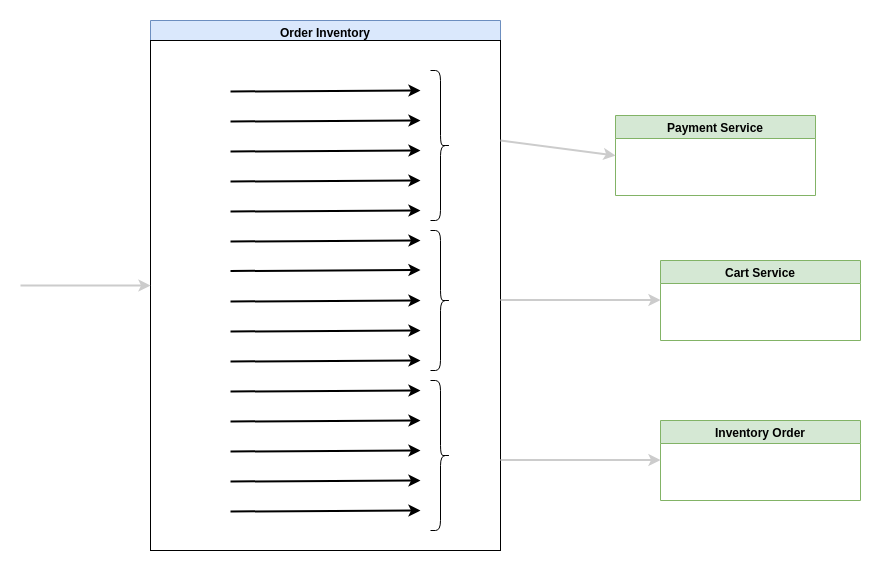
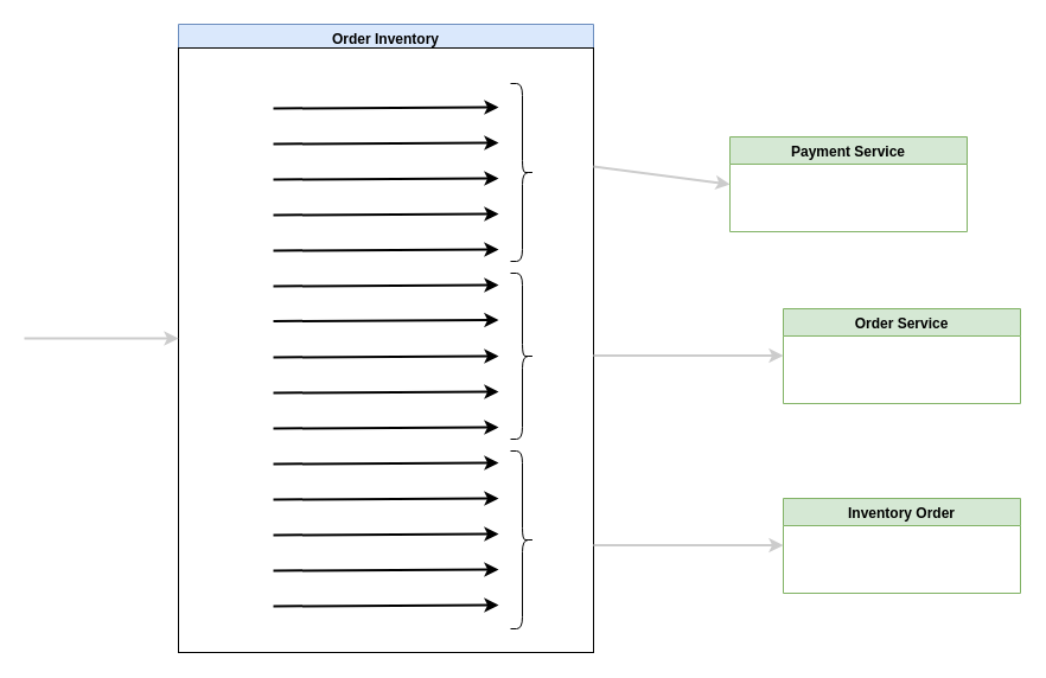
  <mxCell id="0" />
  <mxCell id="1" parent="0" />
  <mxCell id="2" value="Order Inventory" style="swimlane;fillColor=#dae8fc;strokeColor=#6c8ebf;" parent="1" vertex="1"><mxGeometry x="150" y="20" width="350" height="530" as="geometry" /></mxCell>
  <mxCell id="3" value="" style="rounded=0;whiteSpace=wrap;html=1;" vertex="1" parent="2"><mxGeometry y="20" width="350" height="510" as="geometry" /></mxCell>
  <mxCell id="4" value="" style="endArrow=classic;html=1;entryX=0.862;entryY=0.22;entryDx=0;entryDy=0;entryPerimeter=0;strokeWidth=2;" parent="2" edge="1"><mxGeometry width="50" height="50" relative="1" as="geometry"><mxPoint x="80.01" y="101" as="sourcePoint" /><mxPoint x="269.99" y="100" as="targetPoint" /></mxGeometry></mxCell>
  <mxCell id="5" value="" style="endArrow=classic;html=1;entryX=0.862;entryY=0.22;entryDx=0;entryDy=0;entryPerimeter=0;strokeWidth=2;" parent="2" edge="1"><mxGeometry width="50" height="50" relative="1" as="geometry"><mxPoint x="80.01" y="131" as="sourcePoint" /><mxPoint x="269.99" y="130" as="targetPoint" /></mxGeometry></mxCell>
  <mxCell id="6" value="" style="endArrow=classic;html=1;entryX=0.862;entryY=0.22;entryDx=0;entryDy=0;entryPerimeter=0;strokeWidth=2;" parent="2" edge="1"><mxGeometry width="50" height="50" relative="1" as="geometry"><mxPoint x="80.01" y="161" as="sourcePoint" /><mxPoint x="269.99" y="160" as="targetPoint" /></mxGeometry></mxCell>
  <mxCell id="7" value="" style="endArrow=classic;html=1;entryX=0.862;entryY=0.22;entryDx=0;entryDy=0;entryPerimeter=0;strokeWidth=2;" parent="2" edge="1"><mxGeometry width="50" height="50" relative="1" as="geometry"><mxPoint x="80.01" y="191" as="sourcePoint" /><mxPoint x="269.99" y="190" as="targetPoint" /></mxGeometry></mxCell>
  <mxCell id="8" value="" style="endArrow=classic;html=1;entryX=0.862;entryY=0.22;entryDx=0;entryDy=0;entryPerimeter=0;strokeWidth=2;" parent="2" edge="1"><mxGeometry width="50" height="50" relative="1" as="geometry"><mxPoint x="80.01" y="221" as="sourcePoint" /><mxPoint x="269.99" y="220" as="targetPoint" /></mxGeometry></mxCell>
  <mxCell id="9" value="" style="endArrow=classic;html=1;entryX=0.862;entryY=0.22;entryDx=0;entryDy=0;entryPerimeter=0;strokeWidth=2;" parent="2" edge="1"><mxGeometry width="50" height="50" relative="1" as="geometry"><mxPoint x="80.01" y="250.5" as="sourcePoint" /><mxPoint x="269.99" y="249.5" as="targetPoint" /></mxGeometry></mxCell>
  <mxCell id="10" value="" style="endArrow=classic;html=1;entryX=0.862;entryY=0.22;entryDx=0;entryDy=0;entryPerimeter=0;strokeWidth=2;" parent="2" edge="1"><mxGeometry width="50" height="50" relative="1" as="geometry"><mxPoint x="80.01" y="281" as="sourcePoint" /><mxPoint x="269.99" y="280" as="targetPoint" /></mxGeometry></mxCell>
  <mxCell id="11" value="" style="endArrow=classic;html=1;entryX=0.862;entryY=0.22;entryDx=0;entryDy=0;entryPerimeter=0;strokeWidth=2;" parent="2" edge="1"><mxGeometry width="50" height="50" relative="1" as="geometry"><mxPoint x="80.01" y="311" as="sourcePoint" /><mxPoint x="269.99" y="310" as="targetPoint" /></mxGeometry></mxCell>
  <mxCell id="12" value="" style="endArrow=classic;html=1;entryX=0.862;entryY=0.22;entryDx=0;entryDy=0;entryPerimeter=0;strokeWidth=2;" parent="2" edge="1"><mxGeometry width="50" height="50" relative="1" as="geometry"><mxPoint x="80.01" y="341" as="sourcePoint" /><mxPoint x="269.99" y="340" as="targetPoint" /></mxGeometry></mxCell>
  <mxCell id="13" value="" style="endArrow=classic;html=1;entryX=0.862;entryY=0.22;entryDx=0;entryDy=0;entryPerimeter=0;strokeWidth=2;" parent="2" edge="1"><mxGeometry width="50" height="50" relative="1" as="geometry"><mxPoint x="80.01" y="371" as="sourcePoint" /><mxPoint x="269.99" y="370" as="targetPoint" /></mxGeometry></mxCell>
  <mxCell id="14" value="" style="endArrow=classic;html=1;entryX=0.862;entryY=0.22;entryDx=0;entryDy=0;entryPerimeter=0;strokeWidth=2;" parent="2" edge="1"><mxGeometry width="50" height="50" relative="1" as="geometry"><mxPoint x="80.01" y="401" as="sourcePoint" /><mxPoint x="269.99" y="400" as="targetPoint" /></mxGeometry></mxCell>
  <mxCell id="15" value="" style="endArrow=classic;html=1;entryX=0.862;entryY=0.22;entryDx=0;entryDy=0;entryPerimeter=0;strokeWidth=2;" parent="2" edge="1"><mxGeometry width="50" height="50" relative="1" as="geometry"><mxPoint x="80.01" y="431" as="sourcePoint" /><mxPoint x="269.99" y="430" as="targetPoint" /></mxGeometry></mxCell>
  <mxCell id="16" value="" style="endArrow=classic;html=1;entryX=0.862;entryY=0.22;entryDx=0;entryDy=0;entryPerimeter=0;strokeWidth=2;" parent="2" edge="1"><mxGeometry width="50" height="50" relative="1" as="geometry"><mxPoint x="80.01" y="461" as="sourcePoint" /><mxPoint x="269.99" y="460" as="targetPoint" /></mxGeometry></mxCell>
  <mxCell id="17" value="" style="endArrow=classic;html=1;entryX=0.862;entryY=0.22;entryDx=0;entryDy=0;entryPerimeter=0;strokeWidth=2;" parent="2" edge="1"><mxGeometry width="50" height="50" relative="1" as="geometry"><mxPoint x="80.01" y="491" as="sourcePoint" /><mxPoint x="269.99" y="490" as="targetPoint" /></mxGeometry></mxCell>
  <mxCell id="18" value="" style="endArrow=classic;html=1;entryX=0.862;entryY=0.22;entryDx=0;entryDy=0;entryPerimeter=0;strokeWidth=2;" parent="2" edge="1"><mxGeometry width="50" height="50" relative="1" as="geometry"><mxPoint x="80.01" y="71" as="sourcePoint" /><mxPoint x="269.99" y="70" as="targetPoint" /></mxGeometry></mxCell>
  <mxCell id="19" value="" style="shape=curlyBracket;whiteSpace=wrap;html=1;rounded=1;strokeColor=#000000;fontSize=14;fontColor=#FF9999;rotation=-180;" vertex="1" parent="2"><mxGeometry x="280" y="50" width="20" height="150" as="geometry" /></mxCell>
  <mxCell id="20" value="" style="shape=curlyBracket;whiteSpace=wrap;html=1;rounded=1;strokeColor=#000000;fontSize=14;fontColor=#FF9999;rotation=-180;" vertex="1" parent="2"><mxGeometry x="280" y="210" width="20" height="140" as="geometry" /></mxCell>
  <mxCell id="21" value="" style="shape=curlyBracket;whiteSpace=wrap;html=1;rounded=1;strokeColor=#000000;fontSize=14;fontColor=#FF9999;rotation=-180;" vertex="1" parent="2"><mxGeometry x="280" y="360" width="20" height="150" as="geometry" /></mxCell>
  <mxCell id="22" value="" style="endArrow=classic;html=1;entryX=0;entryY=0.5;entryDx=0;entryDy=0;fontColor=#CCCCCC;strokeWidth=2;strokeColor=#CCCCCC;" parent="1" target="2" edge="1"><mxGeometry width="50" height="50" relative="1" as="geometry"><mxPoint x="20" y="285" as="sourcePoint" /><mxPoint x="510" y="130" as="targetPoint" /></mxGeometry></mxCell>
  <mxCell id="23" value="Payment Service" style="swimlane;fillColor=#d5e8d4;strokeColor=#82b366;" parent="1" vertex="1"><mxGeometry x="615" y="115" width="200" height="80" as="geometry" /></mxCell>
- <mxCell id="24" value="Cart Service" style="swimlane;fillColor=#d5e8d4;strokeColor=#82b366;" parent="1" vertex="1"><mxGeometry x="660" y="260" width="200" height="80" as="geometry" /></mxCell>
+ <mxCell id="24" value="Order Service" style="swimlane;fillColor=#d5e8d4;strokeColor=#82b366;" parent="1" vertex="1"><mxGeometry x="660" y="260" width="200" height="80" as="geometry" /></mxCell>
  <mxCell id="25" value="Inventory Order" style="swimlane;fillColor=#d5e8d4;strokeColor=#82b366;" parent="1" vertex="1"><mxGeometry x="660" y="420" width="200" height="80" as="geometry" /></mxCell>
  <mxCell id="26" value="" style="endArrow=classic;html=1;entryX=0;entryY=0.5;entryDx=0;entryDy=0;strokeWidth=2;strokeColor=#CCCCCC;" parent="1" target="23" edge="1"><mxGeometry width="50" height="50" relative="1" as="geometry"><mxPoint x="500" y="140" as="sourcePoint" /><mxPoint x="510" y="170" as="targetPoint" /></mxGeometry></mxCell>
  <mxCell id="27" value="" style="endArrow=classic;html=1;entryX=0;entryY=0.5;entryDx=0;entryDy=0;strokeWidth=2;strokeColor=#CCCCCC;" parent="1" edge="1"><mxGeometry width="50" height="50" relative="1" as="geometry"><mxPoint x="500" y="299.5" as="sourcePoint" /><mxPoint x="660" y="299.5" as="targetPoint" /></mxGeometry></mxCell>
  <mxCell id="28" value="" style="endArrow=classic;html=1;entryX=0;entryY=0.5;entryDx=0;entryDy=0;strokeWidth=2;strokeColor=#CCCCCC;" parent="1" edge="1"><mxGeometry width="50" height="50" relative="1" as="geometry"><mxPoint x="500" y="459.5" as="sourcePoint" /><mxPoint x="660" y="459.5" as="targetPoint" /></mxGeometry></mxCell>
